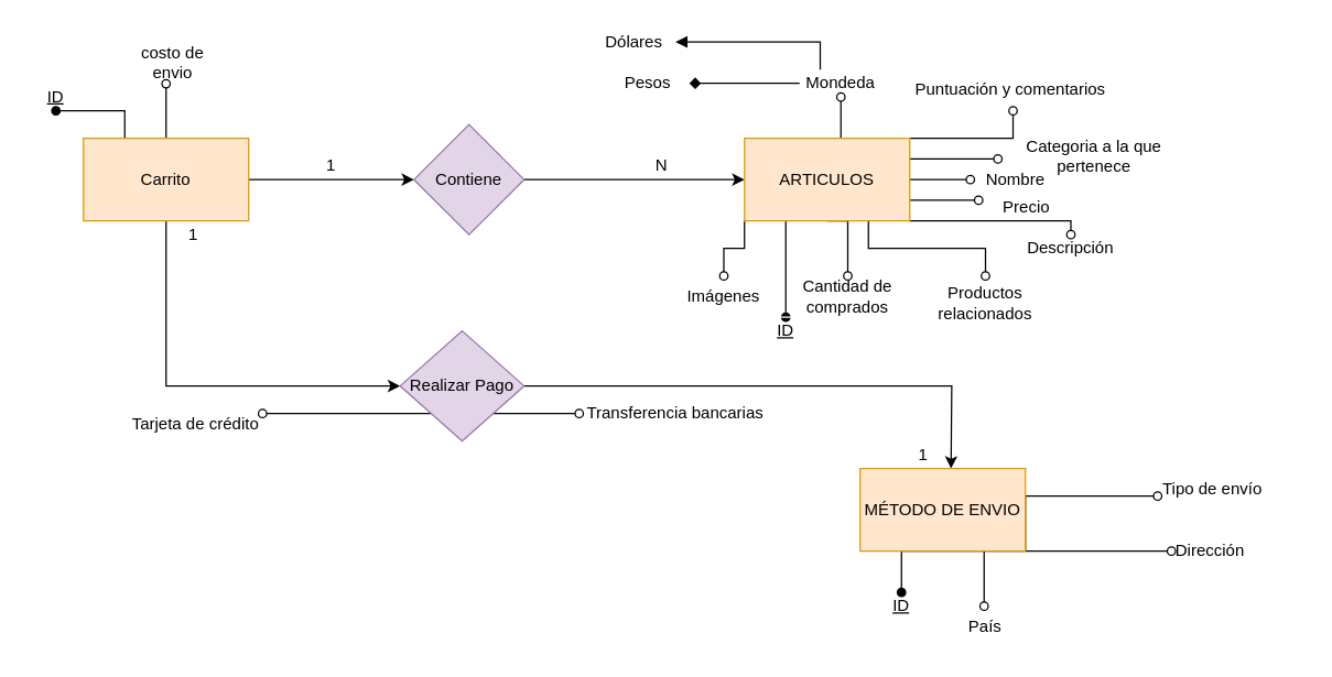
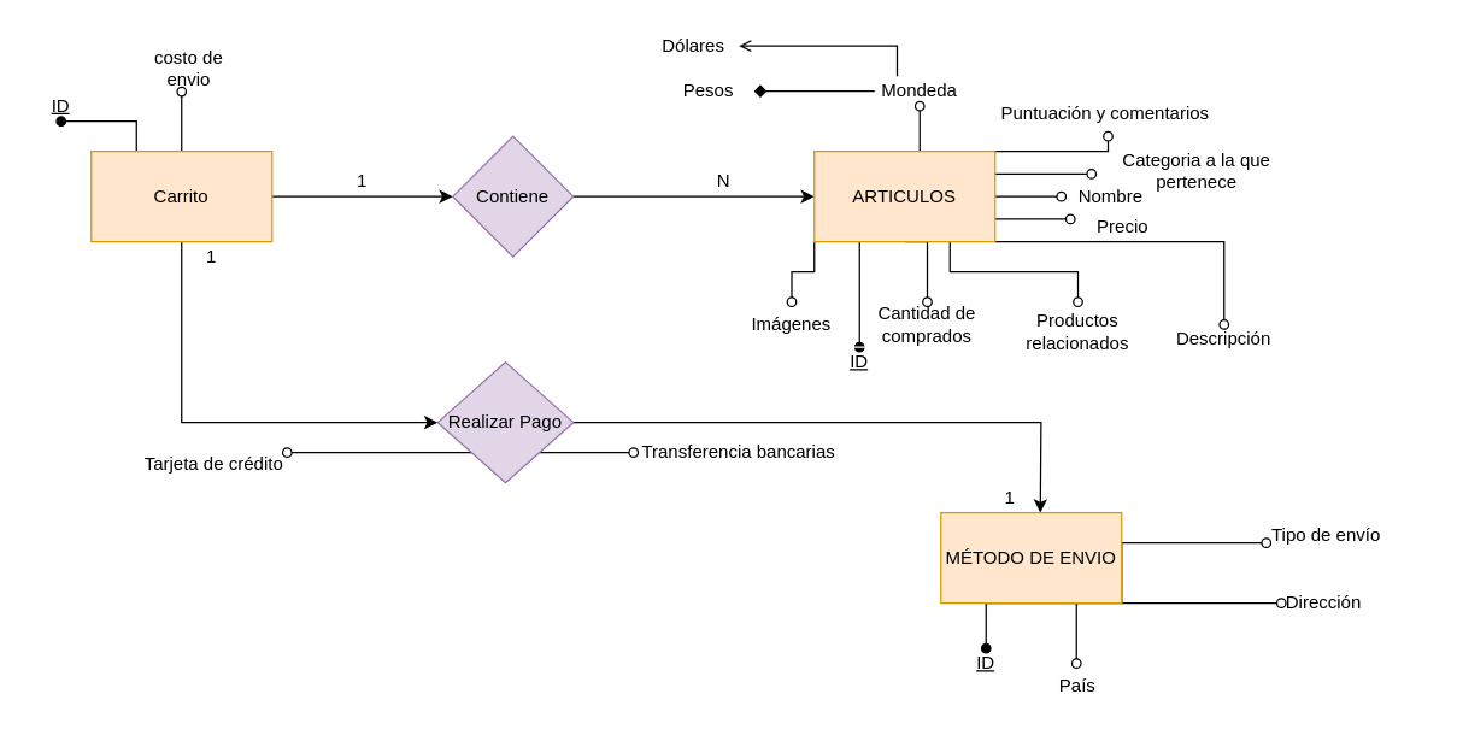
  <mxCell id="0" />
  <mxCell id="1" parent="0" />
  <mxCell id="2" value="" style="edgeStyle=orthogonalEdgeStyle;rounded=0;orthogonalLoop=1;jettySize=auto;html=1;" parent="1" source="6" target="8" edge="1"><mxGeometry relative="1" as="geometry" /></mxCell>
  <mxCell id="3" style="edgeStyle=orthogonalEdgeStyle;rounded=0;orthogonalLoop=1;jettySize=auto;html=1;exitX=0.5;exitY=1;exitDx=0;exitDy=0;endArrow=classic;endFill=1;" parent="1" source="6" target="23" edge="1"><mxGeometry relative="1" as="geometry"><Array as="points"><mxPoint x="120" y="280" /></Array></mxGeometry></mxCell>
  <mxCell id="4" style="edgeStyle=orthogonalEdgeStyle;rounded=0;orthogonalLoop=1;jettySize=auto;html=1;exitX=0.5;exitY=0;exitDx=0;exitDy=0;entryX=0.4;entryY=1.012;entryDx=0;entryDy=0;entryPerimeter=0;endArrow=oval;endFill=0;" parent="1" source="6" target="42" edge="1"><mxGeometry relative="1" as="geometry"><mxPoint x="120" y="50" as="targetPoint" /></mxGeometry></mxCell>
  <mxCell id="5" style="edgeStyle=orthogonalEdgeStyle;rounded=0;orthogonalLoop=1;jettySize=auto;html=1;exitX=0.25;exitY=0;exitDx=0;exitDy=0;endArrow=oval;endFill=1;" edge="1" parent="1" source="6" target="52"><mxGeometry relative="1" as="geometry"><mxPoint x="40" y="80" as="targetPoint" /></mxGeometry></mxCell>
  <mxCell id="6" value="Carrito" style="rounded=0;whiteSpace=wrap;html=1;fillColor=#ffe6cc;strokeColor=#d79b00;" parent="1" vertex="1"><mxGeometry x="60" y="100" width="120" height="60" as="geometry" /></mxCell>
  <mxCell id="7" value="" style="edgeStyle=orthogonalEdgeStyle;rounded=0;orthogonalLoop=1;jettySize=auto;html=1;" parent="1" source="8" target="19" edge="1"><mxGeometry relative="1" as="geometry" /></mxCell>
  <mxCell id="8" value="Contiene" style="rhombus;whiteSpace=wrap;html=1;rounded=0;fillColor=#e1d5e7;strokeColor=#9673a6;" parent="1" vertex="1"><mxGeometry x="300" y="90" width="80" height="80" as="geometry" /></mxCell>
  <mxCell id="9" style="edgeStyle=orthogonalEdgeStyle;rounded=0;orthogonalLoop=1;jettySize=auto;html=1;exitX=1;exitY=0.5;exitDx=0;exitDy=0;endArrow=oval;endFill=0;" parent="1" source="19" target="29" edge="1"><mxGeometry relative="1" as="geometry"><mxPoint x="730" y="130" as="targetPoint" /></mxGeometry></mxCell>
  <mxCell id="10" style="edgeStyle=orthogonalEdgeStyle;rounded=0;orthogonalLoop=1;jettySize=auto;html=1;exitX=1;exitY=1;exitDx=0;exitDy=0;endArrow=oval;endFill=0;" parent="1" source="19" target="30" edge="1"><mxGeometry relative="1" as="geometry"><mxPoint x="690" y="160" as="targetPoint" /><Array as="points"><mxPoint x="670" y="160" /><mxPoint x="670" y="160" /></Array></mxGeometry></mxCell>
  <mxCell id="11" style="edgeStyle=orthogonalEdgeStyle;rounded=0;orthogonalLoop=1;jettySize=auto;html=1;exitX=1;exitY=0.75;exitDx=0;exitDy=0;endArrow=oval;endFill=0;" parent="1" source="19" target="31" edge="1"><mxGeometry relative="1" as="geometry"><mxPoint x="690" y="145" as="targetPoint" /><Array as="points"><mxPoint x="700" y="145" /><mxPoint x="700" y="145" /></Array></mxGeometry></mxCell>
  <mxCell id="12" style="edgeStyle=orthogonalEdgeStyle;rounded=0;orthogonalLoop=1;jettySize=auto;html=1;exitX=1;exitY=0;exitDx=0;exitDy=0;endArrow=oval;endFill=0;" parent="1" source="19" target="32" edge="1"><mxGeometry relative="1" as="geometry"><mxPoint x="700" y="100" as="targetPoint" /><Array as="points"><mxPoint x="680" y="100" /><mxPoint x="680" y="100" /></Array></mxGeometry></mxCell>
  <mxCell id="13" style="edgeStyle=orthogonalEdgeStyle;rounded=0;orthogonalLoop=1;jettySize=auto;html=1;exitX=1;exitY=0.25;exitDx=0;exitDy=0;endArrow=oval;endFill=0;" parent="1" source="19" target="33" edge="1"><mxGeometry relative="1" as="geometry"><mxPoint x="710" y="115" as="targetPoint" /><Array as="points"><mxPoint x="710" y="115" /><mxPoint x="710" y="115" /></Array></mxGeometry></mxCell>
  <mxCell id="14" style="edgeStyle=orthogonalEdgeStyle;rounded=0;orthogonalLoop=1;jettySize=auto;html=1;exitX=0.5;exitY=0;exitDx=0;exitDy=0;endArrow=oval;endFill=0;" parent="1" source="19" target="45" edge="1"><mxGeometry relative="1" as="geometry"><mxPoint x="600" y="60" as="targetPoint" /><Array as="points"><mxPoint x="610" y="100" /></Array></mxGeometry></mxCell>
  <mxCell id="15" style="edgeStyle=orthogonalEdgeStyle;rounded=0;orthogonalLoop=1;jettySize=auto;html=1;exitX=0.5;exitY=1;exitDx=0;exitDy=0;endArrow=oval;endFill=0;" parent="1" source="19" target="48" edge="1"><mxGeometry relative="1" as="geometry"><mxPoint x="600" y="210" as="targetPoint" /><Array as="points"><mxPoint x="615" y="160" /></Array></mxGeometry></mxCell>
  <mxCell id="16" style="edgeStyle=orthogonalEdgeStyle;rounded=0;orthogonalLoop=1;jettySize=auto;html=1;exitX=0;exitY=1;exitDx=0;exitDy=0;endArrow=oval;endFill=0;" parent="1" source="19" target="49" edge="1"><mxGeometry relative="1" as="geometry"><mxPoint x="540" y="220" as="targetPoint" /></mxGeometry></mxCell>
  <mxCell id="17" style="edgeStyle=orthogonalEdgeStyle;rounded=0;orthogonalLoop=1;jettySize=auto;html=1;exitX=0.75;exitY=1;exitDx=0;exitDy=0;endArrow=oval;endFill=0;" parent="1" source="19" target="50" edge="1"><mxGeometry relative="1" as="geometry"><mxPoint x="690" y="210" as="targetPoint" /></mxGeometry></mxCell>
  <mxCell id="18" style="edgeStyle=orthogonalEdgeStyle;rounded=0;orthogonalLoop=1;jettySize=auto;html=1;exitX=0.25;exitY=1;exitDx=0;exitDy=0;endArrow=oval;endFill=1;" edge="1" parent="1" source="19" target="51"><mxGeometry relative="1" as="geometry"><mxPoint x="570" y="240" as="targetPoint" /></mxGeometry></mxCell>
  <mxCell id="19" value="ARTICULOS" style="whiteSpace=wrap;html=1;rounded=0;fillColor=#ffe6cc;strokeColor=#d79b00;" parent="1" vertex="1"><mxGeometry x="540" y="100" width="120" height="60" as="geometry" /></mxCell>
  <mxCell id="20" value="" style="edgeStyle=orthogonalEdgeStyle;rounded=0;orthogonalLoop=1;jettySize=auto;html=1;" parent="1" source="23" edge="1"><mxGeometry relative="1" as="geometry"><mxPoint x="690" y="340" as="targetPoint" /></mxGeometry></mxCell>
  <mxCell id="21" style="edgeStyle=orthogonalEdgeStyle;rounded=0;orthogonalLoop=1;jettySize=auto;html=1;exitX=0;exitY=1;exitDx=0;exitDy=0;entryX=0.917;entryY=0.201;entryDx=0;entryDy=0;entryPerimeter=0;endArrow=oval;endFill=0;" edge="1" parent="1" source="23" target="41"><mxGeometry relative="1" as="geometry" /></mxCell>
  <mxCell id="22" style="edgeStyle=orthogonalEdgeStyle;rounded=0;orthogonalLoop=1;jettySize=auto;html=1;exitX=1;exitY=1;exitDx=0;exitDy=0;endArrow=oval;endFill=0;" edge="1" parent="1" source="23"><mxGeometry relative="1" as="geometry"><mxPoint x="420" y="300.034" as="targetPoint" /></mxGeometry></mxCell>
  <mxCell id="23" value="Realizar Pago" style="rhombus;whiteSpace=wrap;html=1;rounded=0;fillColor=#e1d5e7;strokeColor=#9673a6;" parent="1" vertex="1"><mxGeometry x="290" y="240" width="90" height="80" as="geometry" /></mxCell>
  <mxCell id="24" style="edgeStyle=orthogonalEdgeStyle;rounded=0;orthogonalLoop=1;jettySize=auto;html=1;exitX=0.25;exitY=1;exitDx=0;exitDy=0;endArrow=oval;endFill=0;" parent="1" source="28" target="35" edge="1"><mxGeometry relative="1" as="geometry"><mxPoint x="940" y="490" as="targetPoint" /><Array as="points"><mxPoint x="860" y="400" /></Array></mxGeometry></mxCell>
  <mxCell id="25" style="edgeStyle=orthogonalEdgeStyle;rounded=0;orthogonalLoop=1;jettySize=auto;html=1;exitX=0.75;exitY=1;exitDx=0;exitDy=0;endArrow=oval;endFill=0;" parent="1" source="28" edge="1"><mxGeometry relative="1" as="geometry"><mxPoint x="714" y="440" as="targetPoint" /><Array as="points"><mxPoint x="714" y="430" /><mxPoint x="714" y="430" /></Array></mxGeometry></mxCell>
  <mxCell id="26" style="edgeStyle=orthogonalEdgeStyle;rounded=0;orthogonalLoop=1;jettySize=auto;html=1;exitX=1;exitY=1;exitDx=0;exitDy=0;endArrow=oval;endFill=0;" parent="1" source="28" edge="1"><mxGeometry relative="1" as="geometry"><mxPoint x="840" y="360" as="targetPoint" /><Array as="points"><mxPoint x="744" y="360" /></Array></mxGeometry></mxCell>
  <mxCell id="27" style="edgeStyle=orthogonalEdgeStyle;rounded=0;orthogonalLoop=1;jettySize=auto;html=1;exitX=0.25;exitY=1;exitDx=0;exitDy=0;endArrow=oval;endFill=1;" edge="1" parent="1" source="28" target="54"><mxGeometry relative="1" as="geometry"><mxPoint x="654.034" y="440" as="targetPoint" /></mxGeometry></mxCell>
  <mxCell id="28" value="MÉTODO DE ENVIO" style="whiteSpace=wrap;html=1;rounded=0;fillColor=#ffe6cc;strokeColor=#d79b00;" parent="1" vertex="1"><mxGeometry x="624" y="340" width="120" height="60" as="geometry" /></mxCell>
  <mxCell id="29" value="Nombre" style="text;html=1;strokeColor=none;fillColor=none;align=center;verticalAlign=middle;whiteSpace=wrap;rounded=0;" parent="1" vertex="1"><mxGeometry x="704" y="120" width="66" height="20" as="geometry" /></mxCell>
- <mxCell id="30" value="Descripción" style="text;html=1;strokeColor=none;fillColor=none;align=center;verticalAlign=middle;whiteSpace=wrap;rounded=0;" parent="1" vertex="1"><mxGeometry x="744" y="170" width="66" height="20" as="geometry" /></mxCell>
+ <mxCell id="30" value="Descripción" style="text;html=1;strokeColor=none;fillColor=none;align=center;verticalAlign=middle;whiteSpace=wrap;rounded=0;" parent="1" vertex="1"><mxGeometry x="779" y="215" width="66" height="20" as="geometry" /></mxCell>
  <mxCell id="31" value="Precio" style="text;html=1;strokeColor=none;fillColor=none;align=center;verticalAlign=middle;whiteSpace=wrap;rounded=0;" parent="1" vertex="1"><mxGeometry x="710" y="140" width="70" height="20" as="geometry" /></mxCell>
- <mxCell id="32" value="Puntuación y comentarios&amp;nbsp;" style="text;html=1;strokeColor=none;fillColor=none;align=center;verticalAlign=middle;whiteSpace=wrap;rounded=0;" parent="1" vertex="1"><mxGeometry x="660" y="50" width="150" height="30" as="geometry" /></mxCell>
+ <mxCell id="32" value="Puntuación y comentarios&amp;nbsp;" style="text;html=1;strokeColor=none;fillColor=none;align=center;verticalAlign=middle;whiteSpace=wrap;rounded=0;" parent="1" vertex="1"><mxGeometry x="660" y="60" width="150" height="30" as="geometry" /></mxCell>
  <mxCell id="33" value="Categoria a la que pertenece" style="text;html=1;strokeColor=none;fillColor=none;align=center;verticalAlign=middle;whiteSpace=wrap;rounded=0;" parent="1" vertex="1"><mxGeometry x="724" y="100" width="140" height="25" as="geometry" /></mxCell>
  <mxCell id="34" value="Transferencia bancarias&lt;br&gt;" style="text;html=1;strokeColor=none;fillColor=none;align=center;verticalAlign=middle;whiteSpace=wrap;rounded=0;" parent="1" vertex="1"><mxGeometry x="410" y="280" width="160" height="40" as="geometry" /></mxCell>
  <mxCell id="35" value="Dirección&amp;nbsp;" style="text;html=1;strokeColor=none;fillColor=none;align=center;verticalAlign=middle;whiteSpace=wrap;rounded=0;" parent="1" vertex="1"><mxGeometry x="850" y="390" width="60" height="20" as="geometry" /></mxCell>
  <mxCell id="36" value="País" style="text;html=1;strokeColor=none;fillColor=none;align=center;verticalAlign=middle;whiteSpace=wrap;rounded=0;" parent="1" vertex="1"><mxGeometry x="690" y="440" width="50" height="30" as="geometry" /></mxCell>
  <mxCell id="37" value="Tipo de envío" style="text;html=1;strokeColor=none;fillColor=none;align=center;verticalAlign=middle;whiteSpace=wrap;rounded=0;" parent="1" vertex="1"><mxGeometry x="815" y="340" width="130" height="30" as="geometry" /></mxCell>
  <mxCell id="38" value="N" style="text;html=1;strokeColor=none;fillColor=none;align=center;verticalAlign=middle;whiteSpace=wrap;rounded=0;" parent="1" vertex="1"><mxGeometry x="460" y="110" width="40" height="20" as="geometry" /></mxCell>
  <mxCell id="39" value="1" style="text;html=1;strokeColor=none;fillColor=none;align=center;verticalAlign=middle;whiteSpace=wrap;rounded=0;" parent="1" vertex="1"><mxGeometry x="220" y="110" width="40" height="20" as="geometry" /></mxCell>
  <mxCell id="40" value="1" style="text;html=1;strokeColor=none;fillColor=none;align=center;verticalAlign=middle;whiteSpace=wrap;rounded=0;" parent="1" vertex="1"><mxGeometry x="650" y="320" width="40" height="20" as="geometry" /></mxCell>
  <mxCell id="41" value="&amp;nbsp;Tarjeta de crédito" style="text;html=1;strokeColor=none;fillColor=none;align=center;verticalAlign=middle;whiteSpace=wrap;rounded=0;" parent="1" vertex="1"><mxGeometry x="80" y="295" width="120" height="25" as="geometry" /></mxCell>
  <mxCell id="42" value="costo de envio" style="text;html=1;strokeColor=none;fillColor=none;align=center;verticalAlign=middle;whiteSpace=wrap;rounded=0;" parent="1" vertex="1"><mxGeometry x="100" y="30" width="50" height="30" as="geometry" /></mxCell>
  <mxCell id="43" value="" style="edgeStyle=orthogonalEdgeStyle;rounded=0;orthogonalLoop=1;jettySize=auto;html=1;endArrow=diamond;endFill=1;" parent="1" source="45" target="46" edge="1"><mxGeometry relative="1" as="geometry" /></mxCell>
- <mxCell id="44" style="edgeStyle=orthogonalEdgeStyle;rounded=0;orthogonalLoop=1;jettySize=auto;html=1;exitX=0.25;exitY=0;exitDx=0;exitDy=0;endArrow=block;endFill=1;" parent="1" source="45" target="47" edge="1"><mxGeometry relative="1" as="geometry"><mxPoint x="595" y="40" as="targetPoint" /><Array as="points"><mxPoint x="595" y="30" /></Array></mxGeometry></mxCell>
+ <mxCell id="44" style="edgeStyle=orthogonalEdgeStyle;rounded=0;orthogonalLoop=1;jettySize=auto;html=1;exitX=0.25;exitY=0;exitDx=0;exitDy=0;endArrow=open;endFill=1;" parent="1" source="45" target="47" edge="1"><mxGeometry relative="1" as="geometry"><mxPoint x="595" y="40" as="targetPoint" /><Array as="points"><mxPoint x="595" y="30" /></Array></mxGeometry></mxCell>
  <mxCell id="45" value="Mondeda" style="text;html=1;strokeColor=none;fillColor=none;align=center;verticalAlign=middle;whiteSpace=wrap;rounded=0;" parent="1" vertex="1"><mxGeometry x="580" y="50" width="60" height="20" as="geometry" /></mxCell>
  <mxCell id="46" value="Pesos" style="text;html=1;strokeColor=none;fillColor=none;align=center;verticalAlign=middle;whiteSpace=wrap;rounded=0;" parent="1" vertex="1"><mxGeometry x="440" y="50" width="60" height="20" as="geometry" /></mxCell>
  <mxCell id="47" value="Dólares" style="text;html=1;strokeColor=none;fillColor=none;align=center;verticalAlign=middle;whiteSpace=wrap;rounded=0;" parent="1" vertex="1"><mxGeometry x="430" y="20" width="60" height="20" as="geometry" /></mxCell>
  <mxCell id="48" value="Cantidad de comprados" style="text;html=1;strokeColor=none;fillColor=none;align=center;verticalAlign=middle;whiteSpace=wrap;rounded=0;" parent="1" vertex="1"><mxGeometry x="580" y="200" width="70" height="30" as="geometry" /></mxCell>
  <mxCell id="49" value="Imágenes" style="text;html=1;strokeColor=none;fillColor=none;align=center;verticalAlign=middle;whiteSpace=wrap;rounded=0;" parent="1" vertex="1"><mxGeometry x="490" y="200" width="70" height="30" as="geometry" /></mxCell>
  <mxCell id="50" value="Productos relacionados" style="text;html=1;strokeColor=none;fillColor=none;align=center;verticalAlign=middle;whiteSpace=wrap;rounded=0;" parent="1" vertex="1"><mxGeometry x="670" y="200" width="90" height="40" as="geometry" /></mxCell>
  <mxCell id="51" value="&lt;u&gt;ID&lt;/u&gt;" style="text;html=1;strokeColor=#FFFFFF;fillColor=none;align=center;verticalAlign=middle;whiteSpace=wrap;rounded=0;" vertex="1" parent="1"><mxGeometry x="550" y="230" width="40" height="20" as="geometry" /></mxCell>
  <mxCell id="52" value="&lt;u&gt;ID&lt;/u&gt;" style="text;html=1;strokeColor=none;fillColor=none;align=center;verticalAlign=middle;whiteSpace=wrap;rounded=0;" vertex="1" parent="1"><mxGeometry x="20" y="60" width="40" height="20" as="geometry" /></mxCell>
  <mxCell id="53" value="1" style="text;html=1;strokeColor=none;fillColor=none;align=center;verticalAlign=middle;whiteSpace=wrap;rounded=0;" vertex="1" parent="1"><mxGeometry x="120" y="160" width="40" height="20" as="geometry" /></mxCell>
  <mxCell id="54" value="&lt;u&gt;ID&lt;/u&gt;" style="text;html=1;strokeColor=none;fillColor=none;align=center;verticalAlign=middle;whiteSpace=wrap;rounded=0;" vertex="1" parent="1"><mxGeometry x="634.034" y="430" width="40" height="20" as="geometry" /></mxCell>
  <mxCell id="55" value="" style="triangle;whiteSpace=wrap;html=1;strokeColor=#FFFFFF;" vertex="1" parent="1"><mxGeometry x="350" y="170" width="60" height="80" as="geometry" /></mxCell>
  <mxCell id="56" value="" style="triangle;whiteSpace=wrap;html=1;strokeColor=#FFFFFF;" vertex="1" parent="1"><mxGeometry x="350" y="170" width="60" height="80" as="geometry" /></mxCell>
  <mxCell id="57" value="" style="triangle;whiteSpace=wrap;html=1;strokeColor=#FFFFFF;" vertex="1" parent="1"><mxGeometry x="350" y="170" width="60" height="80" as="geometry" /></mxCell>
  <mxCell id="58" value="" style="triangle;whiteSpace=wrap;html=1;strokeColor=#FFFFFF;" vertex="1" parent="1"><mxGeometry x="350" y="170" width="60" height="80" as="geometry" /></mxCell>
